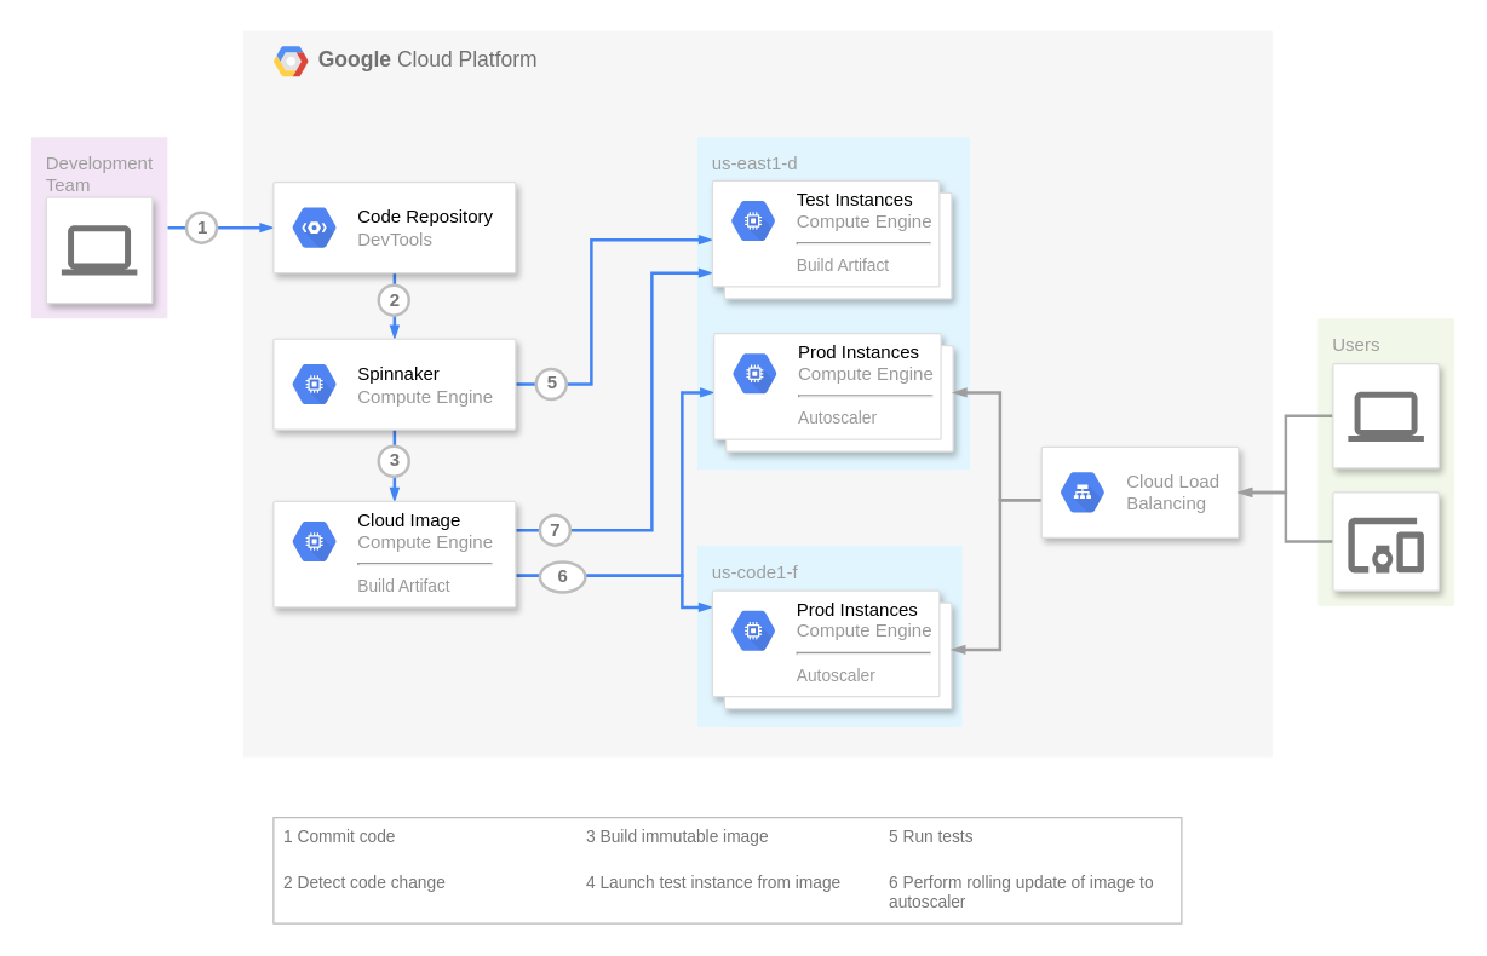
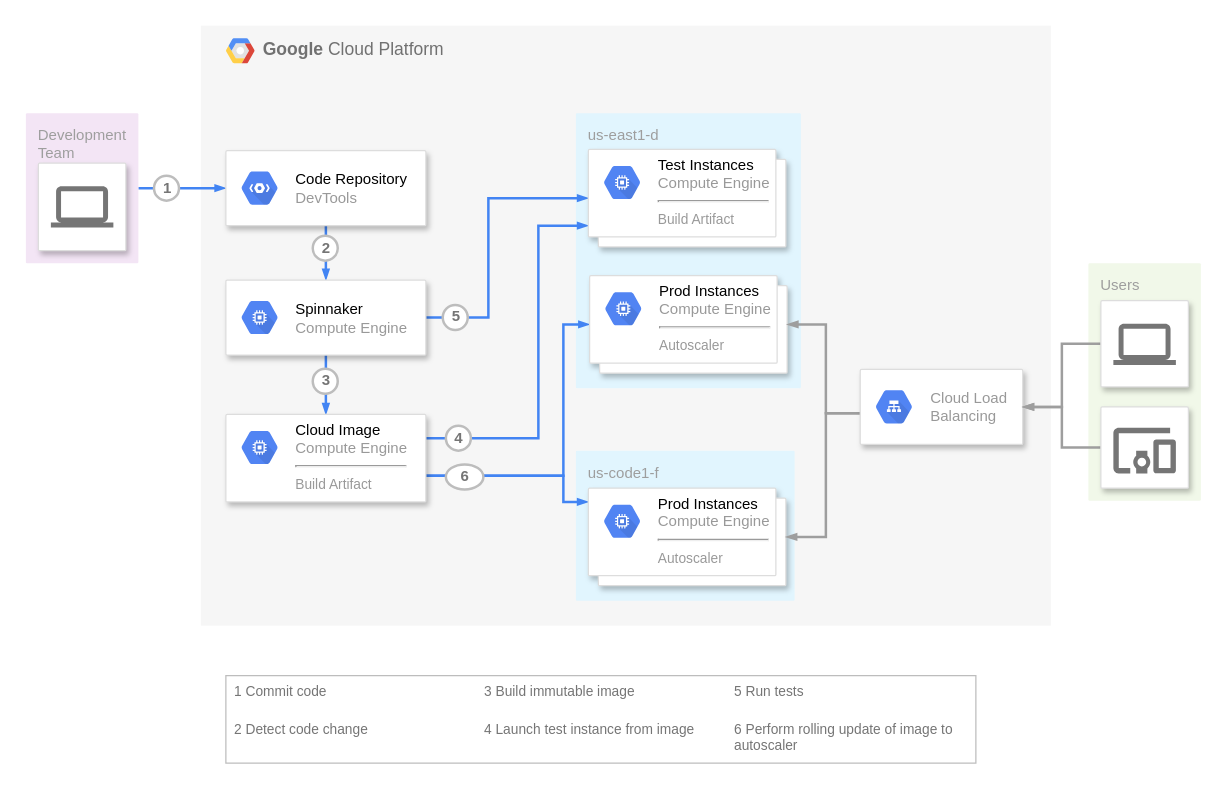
  <mxCell id="0" />
  <mxCell id="1" parent="0" />
  <mxCell id="2" value="&lt;b&gt;Google &lt;/b&gt;Cloud Platform" style="fillColor=#F6F6F6;strokeColor=none;shadow=0;gradientColor=none;fontSize=14;align=left;spacing=10;fontColor=#717171;9E9E9E;verticalAlign=top;spacingTop=-4;fontStyle=0;spacingLeft=40;html=1;" parent="1" vertex="1"><mxGeometry x="160" y="20" width="680" height="480" as="geometry" /></mxCell>
  <mxCell id="3" value="" style="shape=mxgraph.gcp2.google_cloud_platform;fillColor=#F6F6F6;strokeColor=none;shadow=0;gradientColor=none;" parent="2" vertex="1"><mxGeometry width="23" height="20" relative="1" as="geometry"><mxPoint x="20" y="10" as="offset" /></mxGeometry></mxCell>
  <mxCell id="4" value="Users" style="rounded=1;absoluteArcSize=1;arcSize=2;html=1;strokeColor=none;gradientColor=none;shadow=0;dashed=0;strokeColor=none;fontSize=12;fontColor=#9E9E9E;align=left;verticalAlign=top;spacing=10;spacingTop=-4;fillColor=#F1F8E9;" parent="1" vertex="1"><mxGeometry x="870" y="210" width="90" height="190" as="geometry" /></mxCell>
  <mxCell id="5" value="us-code1-f" style="rounded=1;absoluteArcSize=1;arcSize=2;html=1;strokeColor=none;gradientColor=none;shadow=0;dashed=0;strokeColor=none;fontSize=12;fontColor=#9E9E9E;align=left;verticalAlign=top;spacing=10;spacingTop=-4;fillColor=#E1F5FE;" parent="1" vertex="1"><mxGeometry x="460" y="360" width="175" height="120" as="geometry" /></mxCell>
  <mxCell id="6" value="us-east1-d" style="rounded=1;absoluteArcSize=1;arcSize=2;html=1;strokeColor=none;gradientColor=none;shadow=0;dashed=0;strokeColor=none;fontSize=12;fontColor=#9E9E9E;align=left;verticalAlign=top;spacing=10;spacingTop=-4;fillColor=#E1F5FE;" parent="1" vertex="1"><mxGeometry x="460" y="90" width="180" height="220" as="geometry" /></mxCell>
  <mxCell id="7" style="edgeStyle=orthogonalEdgeStyle;rounded=0;html=1;labelBackgroundColor=none;startFill=1;startSize=4;endArrow=blockThin;endFill=1;endSize=4;jettySize=auto;orthogonalLoop=1;strokeColor=#4284F3;strokeWidth=2;fontSize=12;fontColor=#000000;align=center;dashed=0;" parent="1" source="8" target="12" edge="1"><mxGeometry relative="1" as="geometry" /></mxCell>
  <mxCell id="8" value="Development&lt;br&gt;Team&lt;br&gt;" style="rounded=1;absoluteArcSize=1;arcSize=2;html=1;strokeColor=none;gradientColor=none;shadow=0;dashed=0;strokeColor=none;fontSize=12;fontColor=#9E9E9E;align=left;verticalAlign=top;spacing=10;spacingTop=-4;fillColor=#F3E5F5;" parent="1" vertex="1"><mxGeometry x="20" y="90" width="90" height="120" as="geometry" /></mxCell>
  <mxCell id="9" value="" style="strokeColor=#dddddd;fillColor=#ffffff;shadow=1;strokeWidth=1;rounded=1;absoluteArcSize=1;arcSize=2;labelPosition=center;verticalLabelPosition=middle;align=center;verticalAlign=bottom;spacingLeft=0;fontColor=#999999;fontSize=12;whiteSpace=wrap;spacingBottom=2;html=1;" parent="1" vertex="1"><mxGeometry x="30" y="130" width="70" height="70" as="geometry" /></mxCell>
  <mxCell id="10" value="" style="dashed=0;connectable=0;html=1;fillColor=#757575;strokeColor=none;shape=mxgraph.gcp2.laptop;part=1;" parent="9" vertex="1"><mxGeometry x="0.5" width="50" height="33" relative="1" as="geometry"><mxPoint x="-25" y="18.5" as="offset" /></mxGeometry></mxCell>
  <mxCell id="11" style="edgeStyle=orthogonalEdgeStyle;rounded=0;html=1;labelBackgroundColor=none;startFill=1;startSize=4;endArrow=blockThin;endFill=1;endSize=4;jettySize=auto;orthogonalLoop=1;strokeColor=#4284F3;strokeWidth=2;fontSize=12;fontColor=#000000;align=center;dashed=0;" parent="1" source="12" target="16" edge="1"><mxGeometry relative="1" as="geometry" /></mxCell>
  <mxCell id="12" value="" style="strokeColor=#dddddd;fillColor=#ffffff;shadow=1;strokeWidth=1;rounded=1;absoluteArcSize=1;arcSize=2;fontSize=10;fontColor=#9E9E9E;align=center;html=1;" parent="1" vertex="1"><mxGeometry x="180" y="120" width="160" height="60" as="geometry" /></mxCell>
  <mxCell id="13" value="&lt;font color=&quot;#000000&quot;&gt;Code Repository&lt;/font&gt;&lt;br&gt;DevTools" style="dashed=0;connectable=0;html=1;fillColor=#5184F3;strokeColor=none;shape=mxgraph.gcp2.hexIcon;prIcon=cloud_tools_for_powershell;part=1;labelPosition=right;verticalLabelPosition=middle;align=left;verticalAlign=middle;spacingLeft=5;fontColor=#999999;fontSize=12;" parent="12" vertex="1"><mxGeometry y="0.5" width="44" height="39" relative="1" as="geometry"><mxPoint x="5" y="-19.5" as="offset" /></mxGeometry></mxCell>
  <mxCell id="14" style="edgeStyle=orthogonalEdgeStyle;rounded=0;html=1;labelBackgroundColor=none;startFill=1;startSize=4;endArrow=blockThin;endFill=1;endSize=4;jettySize=auto;orthogonalLoop=1;strokeColor=#4284F3;strokeWidth=2;fontSize=12;fontColor=#000000;align=center;dashed=0;" parent="1" source="16" target="21" edge="1"><mxGeometry relative="1" as="geometry" /></mxCell>
  <mxCell id="15" style="edgeStyle=orthogonalEdgeStyle;rounded=0;html=1;labelBackgroundColor=none;startFill=1;startSize=4;endArrow=blockThin;endFill=1;endSize=4;jettySize=auto;orthogonalLoop=1;strokeColor=#4284F3;strokeWidth=2;fontSize=12;fontColor=#000000;align=center;dashed=0;" parent="1" source="16" target="23" edge="1"><mxGeometry relative="1" as="geometry"><Array as="points"><mxPoint x="390" y="253" /><mxPoint x="390" y="158" /></Array></mxGeometry></mxCell>
  <mxCell id="16" value="" style="strokeColor=#dddddd;fillColor=#ffffff;shadow=1;strokeWidth=1;rounded=1;absoluteArcSize=1;arcSize=2;fontSize=10;fontColor=#9E9E9E;align=center;html=1;" parent="1" vertex="1"><mxGeometry x="180" y="223.5" width="160" height="60" as="geometry" /></mxCell>
  <mxCell id="17" value="&lt;font color=&quot;#000000&quot;&gt;Spinnaker&lt;/font&gt;&lt;br&gt;Compute Engine" style="dashed=0;connectable=0;html=1;fillColor=#5184F3;strokeColor=none;shape=mxgraph.gcp2.hexIcon;prIcon=compute_engine;part=1;labelPosition=right;verticalLabelPosition=middle;align=left;verticalAlign=middle;spacingLeft=5;fontColor=#999999;fontSize=12;" parent="16" vertex="1"><mxGeometry y="0.5" width="44" height="39" relative="1" as="geometry"><mxPoint x="5" y="-19.5" as="offset" /></mxGeometry></mxCell>
  <mxCell id="18" style="edgeStyle=orthogonalEdgeStyle;rounded=0;html=1;labelBackgroundColor=none;startFill=1;startSize=4;endArrow=blockThin;endFill=1;endSize=4;jettySize=auto;orthogonalLoop=1;strokeColor=#4284F3;strokeWidth=2;fontSize=12;fontColor=#000000;align=center;dashed=0;" parent="1" source="21" target="23" edge="1"><mxGeometry relative="1" as="geometry"><Array as="points"><mxPoint x="430" y="350" /><mxPoint x="430" y="180" /></Array></mxGeometry></mxCell>
  <mxCell id="19" style="edgeStyle=orthogonalEdgeStyle;rounded=0;html=1;labelBackgroundColor=none;startFill=1;startSize=4;endArrow=blockThin;endFill=1;endSize=4;jettySize=auto;orthogonalLoop=1;strokeColor=#4284F3;strokeWidth=2;fontSize=12;fontColor=#000000;align=center;dashed=0;" parent="1" source="21" target="25" edge="1"><mxGeometry relative="1" as="geometry"><Array as="points"><mxPoint x="450" y="380" /><mxPoint x="450" y="259" /></Array></mxGeometry></mxCell>
  <mxCell id="20" style="edgeStyle=orthogonalEdgeStyle;rounded=0;html=1;labelBackgroundColor=none;startFill=1;startSize=4;endArrow=blockThin;endFill=1;endSize=4;jettySize=auto;orthogonalLoop=1;strokeColor=#4284F3;strokeWidth=2;fontSize=12;fontColor=#000000;align=center;dashed=0;" parent="1" source="21" target="27" edge="1"><mxGeometry relative="1" as="geometry"><Array as="points"><mxPoint x="450" y="380" /><mxPoint x="450" y="401" /></Array></mxGeometry></mxCell>
  <mxCell id="21" value="" style="strokeColor=#dddddd;fillColor=#ffffff;shadow=1;strokeWidth=1;rounded=1;absoluteArcSize=1;arcSize=2;fontSize=10;fontColor=#9E9E9E;align=center;html=1;" parent="1" vertex="1"><mxGeometry x="180" y="331" width="160" height="70" as="geometry" /></mxCell>
  <mxCell id="22" value="&lt;font color=&quot;#000000&quot;&gt;Cloud Image&lt;/font&gt;&lt;br&gt;Compute Engine&lt;hr&gt;&lt;font style=&quot;font-size: 11px&quot;&gt;Build Artifact&lt;/font&gt;" style="dashed=0;connectable=0;html=1;fillColor=#5184F3;strokeColor=none;shape=mxgraph.gcp2.hexIcon;prIcon=compute_engine;part=1;labelPosition=right;verticalLabelPosition=middle;align=left;verticalAlign=top;spacingLeft=5;fontColor=#999999;fontSize=12;spacingTop=-8;" parent="21" vertex="1"><mxGeometry width="44" height="39" relative="1" as="geometry"><mxPoint x="5" y="7" as="offset" /></mxGeometry></mxCell>
  <mxCell id="23" value="" style="shape=mxgraph.gcp2.doubleRect;strokeColor=#dddddd;fillColor=#ffffff;shadow=1;strokeWidth=1;fontSize=10;fontColor=#9E9E9E;align=center;html=1;" parent="1" vertex="1"><mxGeometry x="470" y="119" width="158" height="78" as="geometry" /></mxCell>
  <mxCell id="24" value="&lt;font color=&quot;#000000&quot;&gt;Test Instances&lt;/font&gt;&lt;br&gt;Compute Engine&lt;hr&gt;&lt;font style=&quot;font-size: 11px&quot;&gt;Build Artifact&lt;/font&gt;" style="dashed=0;connectable=0;html=1;fillColor=#5184F3;strokeColor=none;shape=mxgraph.gcp2.hexIcon;prIcon=compute_engine;part=1;labelPosition=right;verticalLabelPosition=middle;align=left;verticalAlign=top;spacingLeft=5;fontColor=#999999;fontSize=12;spacingTop=-8;" parent="23" vertex="1"><mxGeometry width="44" height="39" relative="1" as="geometry"><mxPoint x="5" y="7" as="offset" /></mxGeometry></mxCell>
  <mxCell id="25" value="" style="shape=mxgraph.gcp2.doubleRect;strokeColor=#dddddd;fillColor=#ffffff;shadow=1;strokeWidth=1;fontSize=10;fontColor=#9E9E9E;align=center;html=1;" parent="1" vertex="1"><mxGeometry x="471" y="220" width="158" height="78" as="geometry" /></mxCell>
  <mxCell id="26" value="&lt;font color=&quot;#000000&quot;&gt;Prod Instances&lt;/font&gt;&lt;br&gt;Compute Engine&lt;hr&gt;&lt;font style=&quot;font-size: 11px&quot;&gt;Autoscaler&lt;/font&gt;" style="dashed=0;connectable=0;html=1;fillColor=#5184F3;strokeColor=none;shape=mxgraph.gcp2.hexIcon;prIcon=compute_engine;part=1;labelPosition=right;verticalLabelPosition=middle;align=left;verticalAlign=top;spacingLeft=5;fontColor=#999999;fontSize=12;spacingTop=-8;" parent="25" vertex="1"><mxGeometry width="44" height="39" relative="1" as="geometry"><mxPoint x="5" y="7" as="offset" /></mxGeometry></mxCell>
  <mxCell id="27" value="" style="shape=mxgraph.gcp2.doubleRect;strokeColor=#dddddd;fillColor=#ffffff;shadow=1;strokeWidth=1;fontSize=10;fontColor=#9E9E9E;align=center;html=1;" parent="1" vertex="1"><mxGeometry x="470" y="390" width="158" height="78" as="geometry" /></mxCell>
  <mxCell id="28" value="&lt;font color=&quot;#000000&quot;&gt;Prod Instances&lt;/font&gt;&lt;br&gt;Compute Engine&lt;hr&gt;&lt;font style=&quot;font-size: 11px&quot;&gt;Autoscaler&lt;/font&gt;" style="dashed=0;connectable=0;html=1;fillColor=#5184F3;strokeColor=none;shape=mxgraph.gcp2.hexIcon;prIcon=compute_engine;part=1;labelPosition=right;verticalLabelPosition=middle;align=left;verticalAlign=top;spacingLeft=5;fontColor=#999999;fontSize=12;spacingTop=-8;" parent="27" vertex="1"><mxGeometry width="44" height="39" relative="1" as="geometry"><mxPoint x="5" y="7" as="offset" /></mxGeometry></mxCell>
  <mxCell id="29" style="edgeStyle=orthogonalEdgeStyle;rounded=0;html=1;labelBackgroundColor=none;startFill=1;startSize=4;endArrow=blockThin;endFill=1;endSize=4;jettySize=auto;orthogonalLoop=1;strokeColor=#9E9E9E;strokeWidth=2;fontSize=12;fontColor=#000000;align=center;dashed=0;" parent="1" source="31" target="25" edge="1"><mxGeometry relative="1" as="geometry"><Array as="points"><mxPoint x="660" y="330" /><mxPoint x="660" y="259" /></Array></mxGeometry></mxCell>
  <mxCell id="30" style="edgeStyle=orthogonalEdgeStyle;rounded=0;html=1;labelBackgroundColor=none;startFill=1;startSize=4;endArrow=blockThin;endFill=1;endSize=4;jettySize=auto;orthogonalLoop=1;strokeColor=#9E9E9E;strokeWidth=2;fontSize=12;fontColor=#000000;align=center;dashed=0;" parent="1" source="31" target="27" edge="1"><mxGeometry relative="1" as="geometry"><Array as="points"><mxPoint x="660" y="330" /><mxPoint x="660" y="429" /></Array></mxGeometry></mxCell>
  <mxCell id="31" value="" style="strokeColor=#dddddd;fillColor=#ffffff;shadow=1;strokeWidth=1;rounded=1;absoluteArcSize=1;arcSize=2;fontSize=10;fontColor=#9E9E9E;align=center;html=1;" parent="1" vertex="1"><mxGeometry x="687.5" y="295" width="130" height="60" as="geometry" /></mxCell>
  <mxCell id="32" value="Cloud Load&#10;Balancing" style="dashed=0;connectable=0;html=1;fillColor=#5184F3;strokeColor=none;shape=mxgraph.gcp2.hexIcon;prIcon=cloud_load_balancing;part=1;labelPosition=right;verticalLabelPosition=middle;align=left;verticalAlign=middle;spacingLeft=5;fontColor=#999999;fontSize=12;" parent="31" vertex="1"><mxGeometry y="0.5" width="44" height="39" relative="1" as="geometry"><mxPoint x="5" y="-19.5" as="offset" /></mxGeometry></mxCell>
  <mxCell id="33" style="edgeStyle=orthogonalEdgeStyle;rounded=0;html=1;labelBackgroundColor=none;startFill=1;startSize=4;endArrow=blockThin;endFill=1;endSize=4;jettySize=auto;orthogonalLoop=1;strokeColor=#9E9E9E;strokeWidth=2;fontSize=12;fontColor=#000000;align=center;dashed=0;" parent="1" source="34" target="31" edge="1"><mxGeometry relative="1" as="geometry" /></mxCell>
  <mxCell id="34" value="" style="strokeColor=#dddddd;fillColor=#ffffff;shadow=1;strokeWidth=1;rounded=1;absoluteArcSize=1;arcSize=2;labelPosition=center;verticalLabelPosition=middle;align=center;verticalAlign=bottom;spacingLeft=0;fontColor=#999999;fontSize=12;whiteSpace=wrap;spacingBottom=2;html=1;" parent="1" vertex="1"><mxGeometry x="880" y="240" width="70" height="69" as="geometry" /></mxCell>
  <mxCell id="35" value="" style="dashed=0;connectable=0;html=1;fillColor=#757575;strokeColor=none;shape=mxgraph.gcp2.laptop;part=1;" parent="34" vertex="1"><mxGeometry x="0.5" width="50" height="33" relative="1" as="geometry"><mxPoint x="-25" y="18.5" as="offset" /></mxGeometry></mxCell>
  <mxCell id="36" style="edgeStyle=orthogonalEdgeStyle;rounded=0;html=1;labelBackgroundColor=none;startFill=1;startSize=4;endArrow=blockThin;endFill=1;endSize=4;jettySize=auto;orthogonalLoop=1;strokeColor=#9E9E9E;strokeWidth=2;fontSize=12;fontColor=#000000;align=center;dashed=0;" parent="1" source="37" target="31" edge="1"><mxGeometry relative="1" as="geometry" /></mxCell>
  <mxCell id="37" value="" style="strokeColor=#dddddd;fillColor=#ffffff;shadow=1;strokeWidth=1;rounded=1;absoluteArcSize=1;arcSize=2;labelPosition=center;verticalLabelPosition=middle;align=center;verticalAlign=bottom;spacingLeft=0;fontColor=#999999;fontSize=12;whiteSpace=wrap;spacingBottom=2;html=1;" parent="1" vertex="1"><mxGeometry x="880" y="325" width="70" height="65" as="geometry" /></mxCell>
  <mxCell id="38" value="" style="dashed=0;connectable=0;html=1;fillColor=#757575;strokeColor=none;shape=mxgraph.gcp2.mobile_devices;part=1;" parent="37" vertex="1"><mxGeometry x="0.5" width="50" height="36.5" relative="1" as="geometry"><mxPoint x="-25" y="16.75" as="offset" /></mxGeometry></mxCell>
  <mxCell id="39" value="1" style="shape=ellipse;fillColor=#ffffff;strokeColor=#BDBDBD;strokeWidth=2;shadow=0;gradientColor=none;fontColor=#757575;align=center;html=1;fontStyle=1;spacingTop=-1;" parent="1" vertex="1"><mxGeometry x="122.5" y="140" width="20" height="20" as="geometry" /></mxCell>
  <mxCell id="40" value="2" style="shape=ellipse;fillColor=#ffffff;strokeColor=#BDBDBD;strokeWidth=2;shadow=0;gradientColor=none;fontColor=#757575;align=center;html=1;fontStyle=1;spacingTop=-1;" parent="1" vertex="1"><mxGeometry x="249.5" y="188" width="20" height="20" as="geometry" /></mxCell>
  <mxCell id="41" value="3" style="shape=ellipse;fillColor=#ffffff;strokeColor=#BDBDBD;strokeWidth=2;shadow=0;gradientColor=none;fontColor=#757575;align=center;html=1;fontStyle=1;spacingTop=-1;" parent="1" vertex="1"><mxGeometry x="249.5" y="294.5" width="20" height="20" as="geometry" /></mxCell>
- <mxCell id="42" value="7" style="shape=ellipse;fillColor=#ffffff;strokeColor=#BDBDBD;strokeWidth=2;shadow=0;gradientColor=none;fontColor=#757575;align=center;html=1;fontStyle=1;spacingTop=-1;" parent="1" vertex="1"><mxGeometry x="356" y="340" width="20" height="20" as="geometry" /></mxCell>
+ <mxCell id="42" value="4" style="shape=ellipse;fillColor=#ffffff;strokeColor=#BDBDBD;strokeWidth=2;shadow=0;gradientColor=none;fontColor=#757575;align=center;html=1;fontStyle=1;spacingTop=-1;" parent="1" vertex="1"><mxGeometry x="356" y="340" width="20" height="20" as="geometry" /></mxCell>
  <mxCell id="43" value="5" style="shape=ellipse;fillColor=#ffffff;strokeColor=#BDBDBD;strokeWidth=2;shadow=0;gradientColor=none;fontColor=#757575;align=center;html=1;fontStyle=1;spacingTop=-1;" parent="1" vertex="1"><mxGeometry x="353.5" y="243.5" width="20" height="20" as="geometry" /></mxCell>
  <mxCell id="44" value="6" style="shape=ellipse;fillColor=#ffffff;strokeColor=#BDBDBD;strokeWidth=2;shadow=0;gradientColor=none;fontColor=#757575;align=center;html=1;fontStyle=1;spacingTop=-1;" parent="1" vertex="1"><mxGeometry x="356" y="371" width="30" height="20" as="geometry" /></mxCell>
  <mxCell id="45" value="" style="fillColor=#ffffff;strokeColor=#BDBDBD;strokeWidth=1;shadow=0;gradientColor=none;fontSize=10;fontColor=#9E9E9E;align=center;html=1;" parent="1" vertex="1"><mxGeometry x="180" y="540" width="600" height="70" as="geometry" /></mxCell>
  <mxCell id="46" value="1 Commit code" style="strokeColor=none;fillColor=none;fontColor=#757575;align=left;html=1;fontStyle=0;spacingLeft=5;fontSize=11;verticalAlign=top;whiteSpace=wrap;spacingRight=5;" parent="45" vertex="1"><mxGeometry width="200" height="30" relative="1" as="geometry" /></mxCell>
  <mxCell id="47" value="2 Detect code change" style="strokeColor=none;fillColor=none;fontColor=#757575;align=left;html=1;fontStyle=0;spacingLeft=5;fontSize=11;verticalAlign=top;whiteSpace=wrap;spacingRight=5;" parent="45" vertex="1"><mxGeometry width="200" height="30" relative="1" as="geometry"><mxPoint y="30" as="offset" /></mxGeometry></mxCell>
  <mxCell id="48" value="3 Build immutable image" style="strokeColor=none;fillColor=none;fontColor=#757575;align=left;html=1;fontStyle=0;spacingLeft=5;fontSize=11;verticalAlign=top;whiteSpace=wrap;spacingRight=5;" parent="45" vertex="1"><mxGeometry width="200" height="30" relative="1" as="geometry"><mxPoint x="200" as="offset" /></mxGeometry></mxCell>
  <mxCell id="49" value="4 Launch test instance from image" style="strokeColor=none;fillColor=none;fontColor=#757575;align=left;html=1;fontStyle=0;spacingLeft=5;fontSize=11;verticalAlign=top;whiteSpace=wrap;spacingRight=5;" parent="45" vertex="1"><mxGeometry width="200" height="30" relative="1" as="geometry"><mxPoint x="200" y="30" as="offset" /></mxGeometry></mxCell>
  <mxCell id="50" value="5 Run tests" style="strokeColor=none;fillColor=none;fontColor=#757575;align=left;html=1;fontStyle=0;spacingLeft=5;fontSize=11;verticalAlign=top;whiteSpace=wrap;spacingRight=5;" parent="45" vertex="1"><mxGeometry width="200" height="30" relative="1" as="geometry"><mxPoint x="400" as="offset" /></mxGeometry></mxCell>
  <mxCell id="51" value="6 Perform rolling update of image to autoscaler" style="strokeColor=none;fillColor=none;fontColor=#757575;align=left;html=1;fontStyle=0;spacingLeft=5;fontSize=11;verticalAlign=top;whiteSpace=wrap;spacingRight=5;" parent="45" vertex="1"><mxGeometry width="200" height="30" relative="1" as="geometry"><mxPoint x="400" y="30" as="offset" /></mxGeometry></mxCell>
